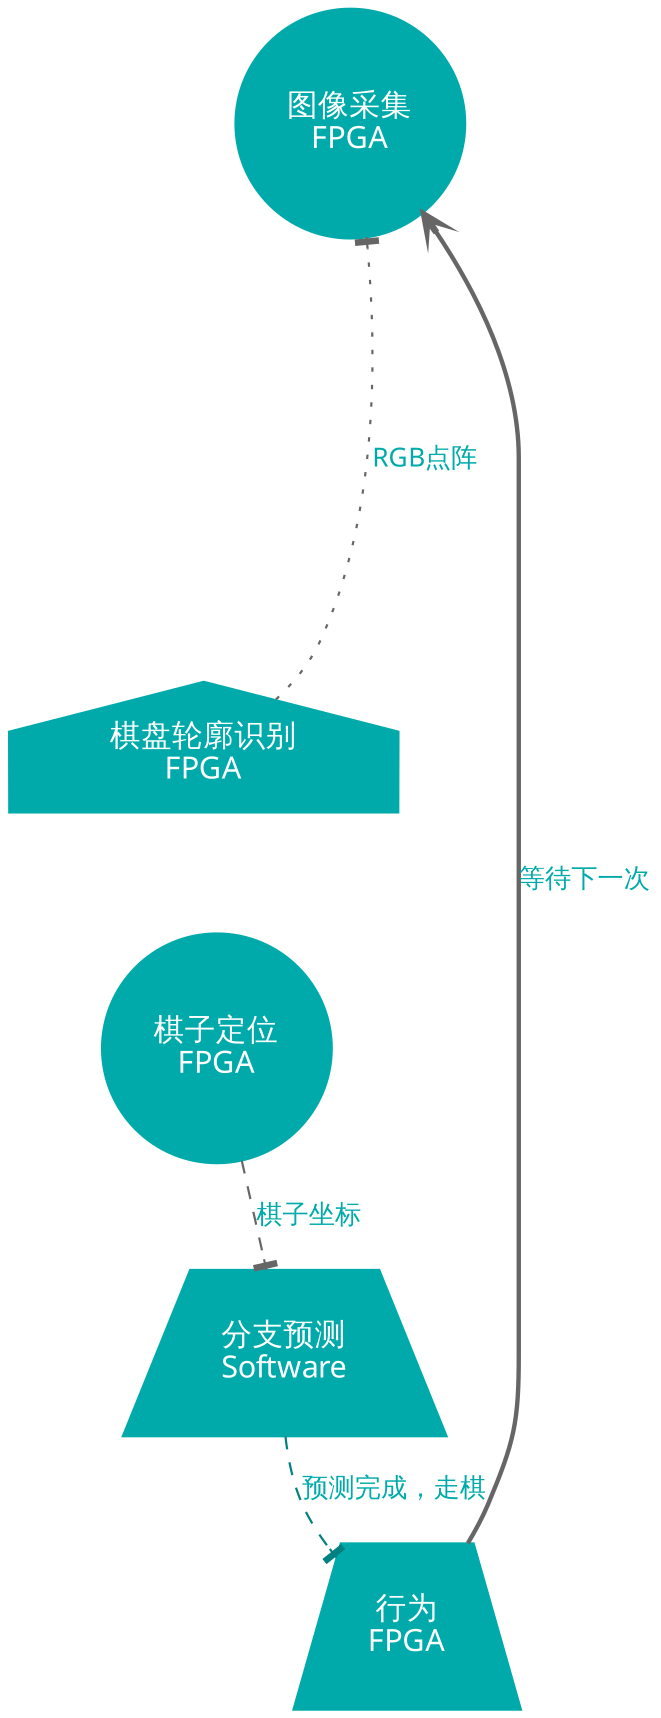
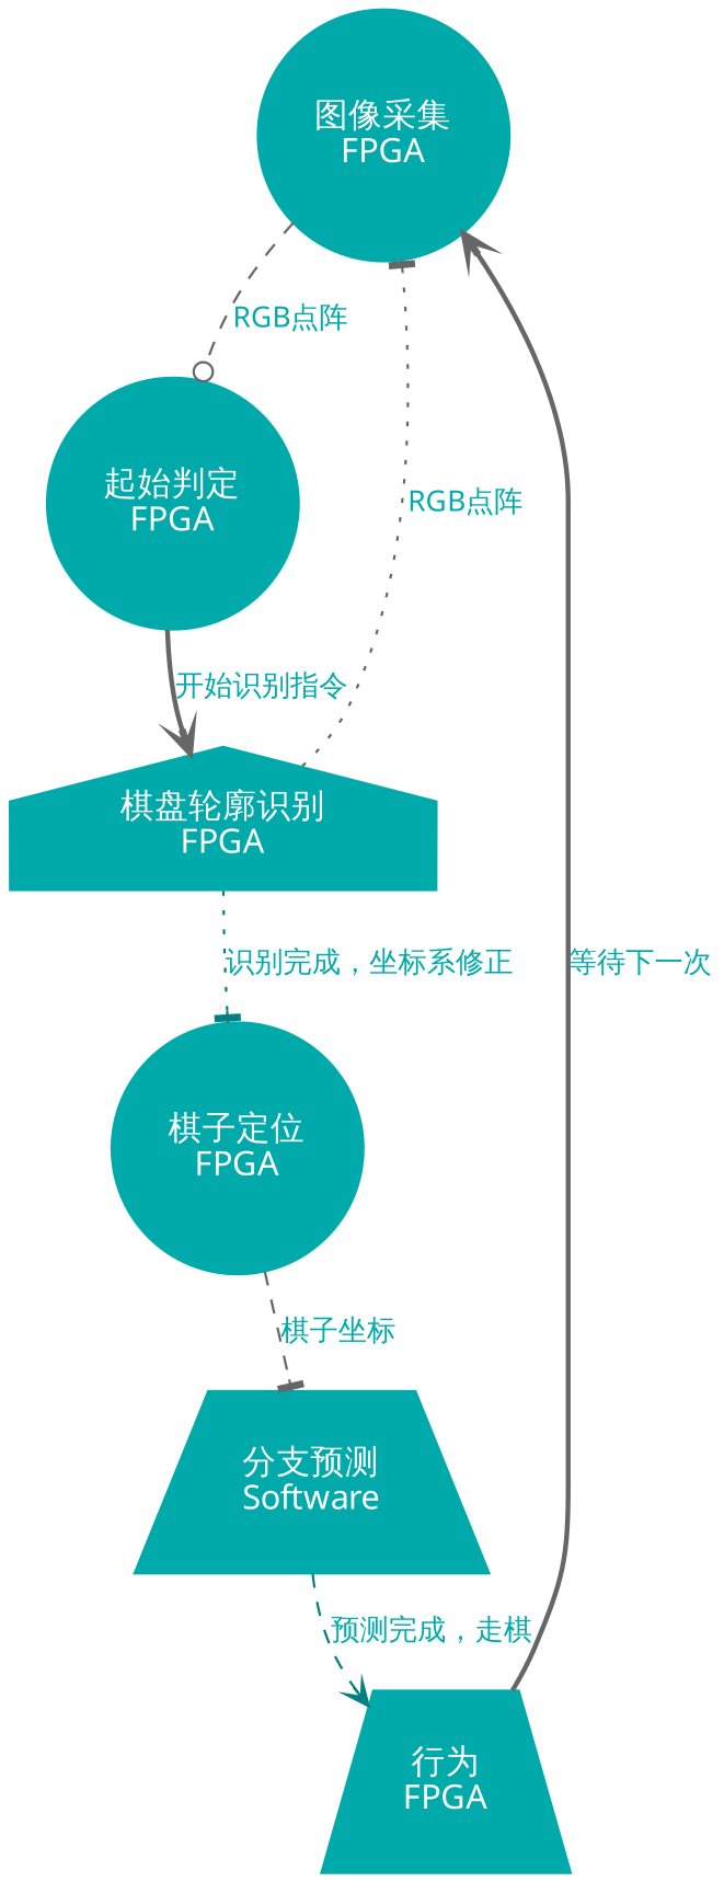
  digraph {
    rankdir=HD
    node [color="#00AAAA" fontcolor=white fontname=MSYaHei fontsize=14 shape=circle style=filled]
    edge [arrowhead=tee color=gray40 fontcolor="#00AAAA" fontname=SimHei fontsize=12 style=dashed]
    n1 [label="图像采集\nFPGA"]
+   n2 [label="起始判定\nFPGA"]
    n3 [label="棋盘轮廓识别\nFPGA" shape=house]
    n4 [label="棋子定位\nFPGA"]
    n5 [label="分支预测\nSoftware" shape=trapezium]
    n6 [label="行为\nFPGA" shape=trapezium]
+   n1 -> n2 [arrowhead=odot label="RGB点阵"]
+   n2 -> n3 [arrowhead=vee label="开始识别指令" style=bold]
    n3 -> n1 [label="RGB点阵" style=dotted]
+   n3 -> n4 [color=teal label="识别完成，坐标系修正" style=dotted]
    n4 -> n5 [label="棋子坐标"]
-   n5 -> n6 [color=teal label="预测完成，走棋"]
+   n5 -> n6 [arrowhead=vee color=teal label="预测完成，走棋"]
    n6 -> n1 [arrowhead=vee label="等待下一次" style=bold]
  }
